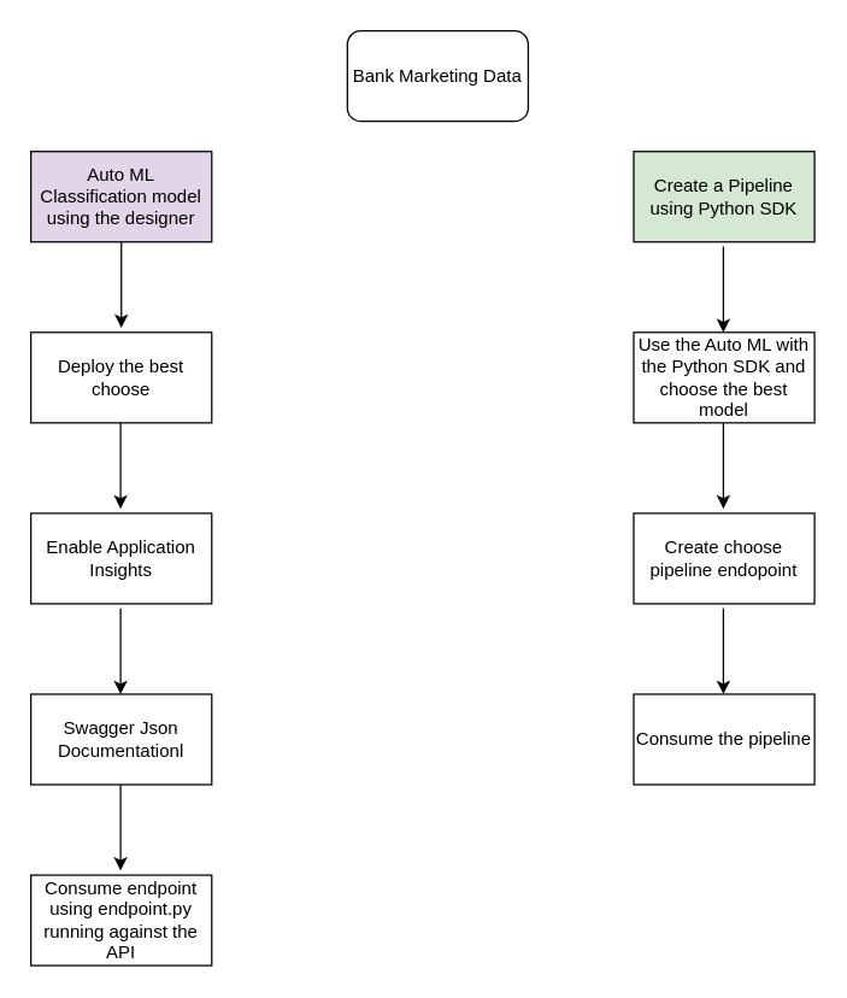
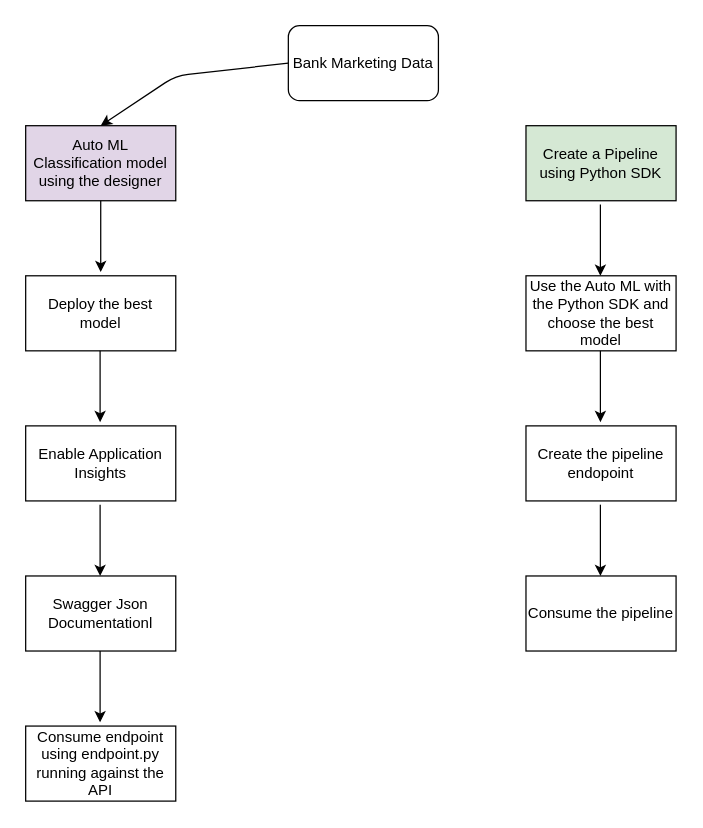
  <mxCell id="0" />
  <mxCell id="1" parent="0" />
  <mxCell id="2" value="Bank Marketing Data" style="whiteSpace=wrap;html=1;rounded=1;" vertex="1" parent="1"><mxGeometry x="230" y="20" width="120" height="60" as="geometry" /></mxCell>
  <mxCell id="3" value="Auto ML Classification model using the designer" style="rounded=0;whiteSpace=wrap;html=1;fillColor=#e1d5e7;" vertex="1" parent="1"><mxGeometry x="20" y="100" width="120" height="60" as="geometry" /></mxCell>
  <mxCell id="4" value="Create a Pipeline using Python SDK" style="rounded=0;whiteSpace=wrap;html=1;fillColor=#d5e8d4;" vertex="1" parent="1"><mxGeometry x="420" y="100" width="120" height="60" as="geometry" /></mxCell>
- <mxCell id="5" value="Deploy the best choose" style="rounded=0;whiteSpace=wrap;html=1;" vertex="1" parent="1"><mxGeometry x="20" y="220" width="120" height="60" as="geometry" /></mxCell>
+ <mxCell id="5" value="Deploy the best model" style="rounded=0;whiteSpace=wrap;html=1;" vertex="1" parent="1"><mxGeometry x="20" y="220" width="120" height="60" as="geometry" /></mxCell>
  <mxCell id="6" value="Use the Auto ML with the Python SDK and choose the best model" style="rounded=0;whiteSpace=wrap;html=1;" vertex="1" parent="1"><mxGeometry x="420" y="220" width="120" height="60" as="geometry" /></mxCell>
- <mxCell id="7" value="Create choose pipeline endopoint" style="rounded=0;whiteSpace=wrap;html=1;" vertex="1" parent="1"><mxGeometry x="420" y="340" width="120" height="60" as="geometry" /></mxCell>
+ <mxCell id="7" value="Create the pipeline endopoint" style="rounded=0;whiteSpace=wrap;html=1;" vertex="1" parent="1"><mxGeometry x="420" y="340" width="120" height="60" as="geometry" /></mxCell>
  <mxCell id="8" value="Consume the pipeline" style="rounded=0;whiteSpace=wrap;html=1;" vertex="1" parent="1"><mxGeometry x="420" y="460" width="120" height="60" as="geometry" /></mxCell>
  <mxCell id="9" value="Enable Application Insights" style="rounded=0;whiteSpace=wrap;html=1;" vertex="1" parent="1"><mxGeometry x="20" y="340" width="120" height="60" as="geometry" /></mxCell>
  <mxCell id="10" value="Swagger Json Documentationl" style="rounded=0;whiteSpace=wrap;html=1;" vertex="1" parent="1"><mxGeometry x="20" y="460" width="120" height="60" as="geometry" /></mxCell>
  <mxCell id="11" value="Consume endpoint using endpoint.py running against the API" style="rounded=0;whiteSpace=wrap;html=1;" vertex="1" parent="1"><mxGeometry x="20" y="580" width="120" height="60" as="geometry" /></mxCell>
+ <mxCell id="12" value="" style="endArrow=classic;html=1;exitX=0;exitY=0.5;exitDx=0;exitDy=0;entryX=0.5;entryY=0;entryDx=0;entryDy=0;" edge="1" parent="1" source="2" target="3"><mxGeometry width="50" height="50" relative="1" as="geometry"><mxPoint x="280" y="280" as="sourcePoint" /><mxPoint x="330" y="230" as="targetPoint" /><Array as="points"><mxPoint x="140" y="60" /></Array></mxGeometry></mxCell>
  <mxCell id="13" value="" style="endArrow=classic;html=1;exitX=0.5;exitY=1;exitDx=0;exitDy=0;" edge="1" parent="1" source="3"><mxGeometry width="50" height="50" relative="1" as="geometry"><mxPoint x="280" y="280" as="sourcePoint" /><mxPoint x="80" y="217" as="targetPoint" /></mxGeometry></mxCell>
  <mxCell id="14" value="" style="endArrow=classic;html=1;exitX=0.5;exitY=1;exitDx=0;exitDy=0;" edge="1" parent="1"><mxGeometry width="50" height="50" relative="1" as="geometry"><mxPoint x="479.5" y="163" as="sourcePoint" /><mxPoint x="479.5" y="220" as="targetPoint" /></mxGeometry></mxCell>
  <mxCell id="15" value="" style="endArrow=classic;html=1;exitX=0.5;exitY=1;exitDx=0;exitDy=0;" edge="1" parent="1"><mxGeometry width="50" height="50" relative="1" as="geometry"><mxPoint x="79.5" y="280" as="sourcePoint" /><mxPoint x="79.5" y="337" as="targetPoint" /></mxGeometry></mxCell>
  <mxCell id="16" value="" style="endArrow=classic;html=1;exitX=0.5;exitY=1;exitDx=0;exitDy=0;" edge="1" parent="1"><mxGeometry width="50" height="50" relative="1" as="geometry"><mxPoint x="479.5" y="280" as="sourcePoint" /><mxPoint x="479.5" y="337" as="targetPoint" /></mxGeometry></mxCell>
  <mxCell id="17" value="" style="endArrow=classic;html=1;exitX=0.5;exitY=1;exitDx=0;exitDy=0;" edge="1" parent="1"><mxGeometry width="50" height="50" relative="1" as="geometry"><mxPoint x="79.5" y="403" as="sourcePoint" /><mxPoint x="79.5" y="460" as="targetPoint" /></mxGeometry></mxCell>
  <mxCell id="18" value="" style="endArrow=classic;html=1;exitX=0.5;exitY=1;exitDx=0;exitDy=0;" edge="1" parent="1"><mxGeometry width="50" height="50" relative="1" as="geometry"><mxPoint x="479.5" y="403" as="sourcePoint" /><mxPoint x="479.5" y="460" as="targetPoint" /></mxGeometry></mxCell>
  <mxCell id="19" value="" style="endArrow=classic;html=1;exitX=0.5;exitY=1;exitDx=0;exitDy=0;" edge="1" parent="1"><mxGeometry width="50" height="50" relative="1" as="geometry"><mxPoint x="79.5" y="520" as="sourcePoint" /><mxPoint x="79.5" y="577" as="targetPoint" /></mxGeometry></mxCell>
